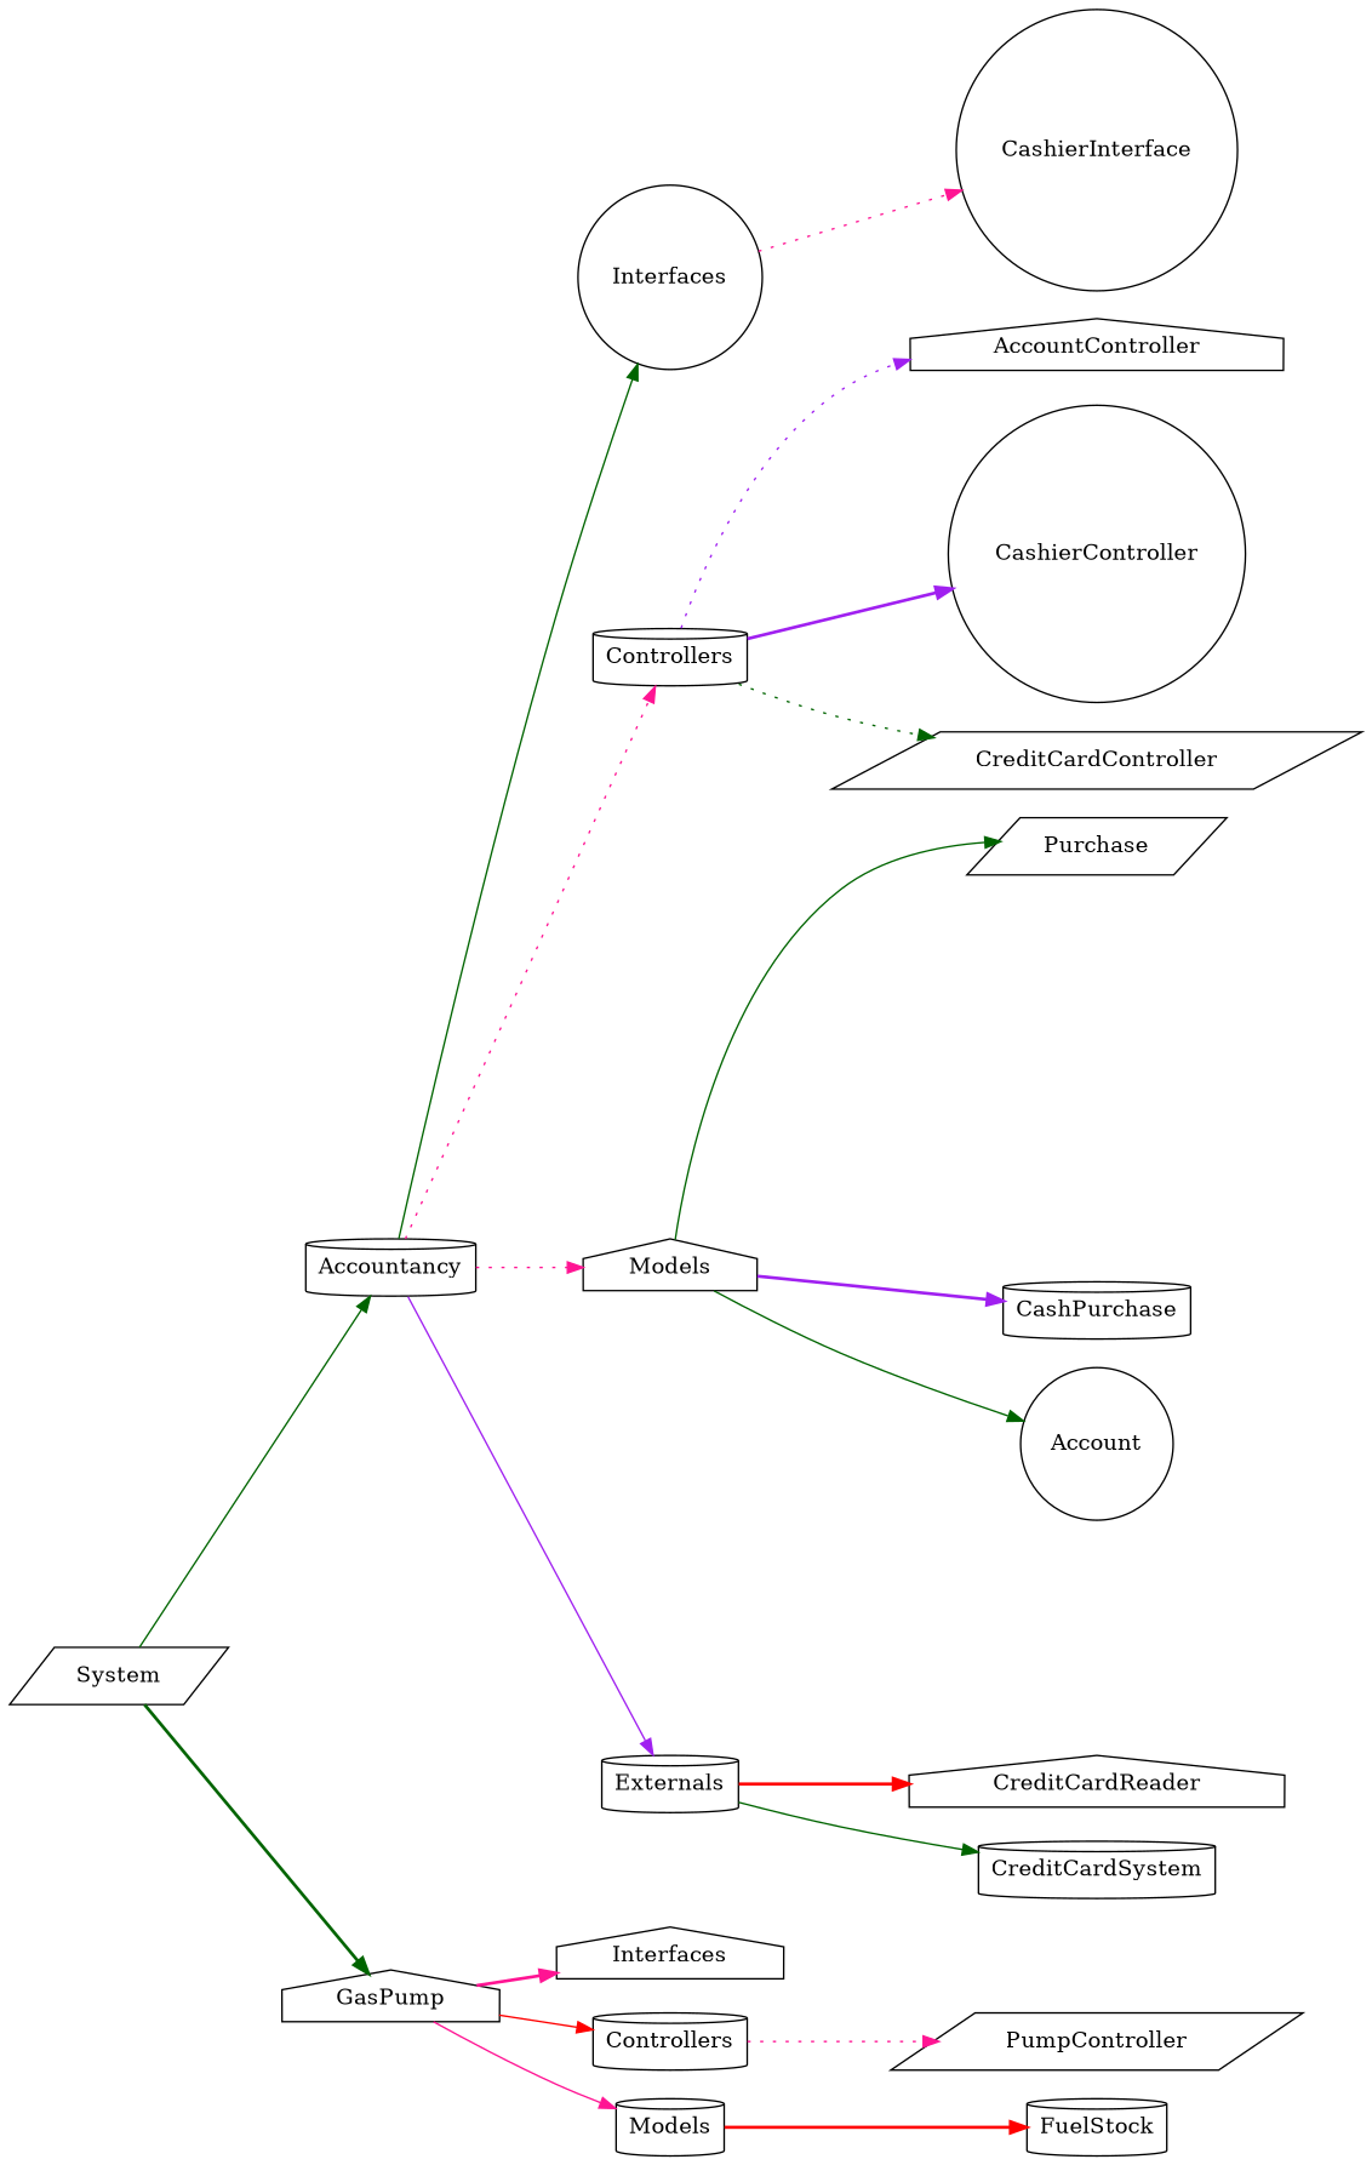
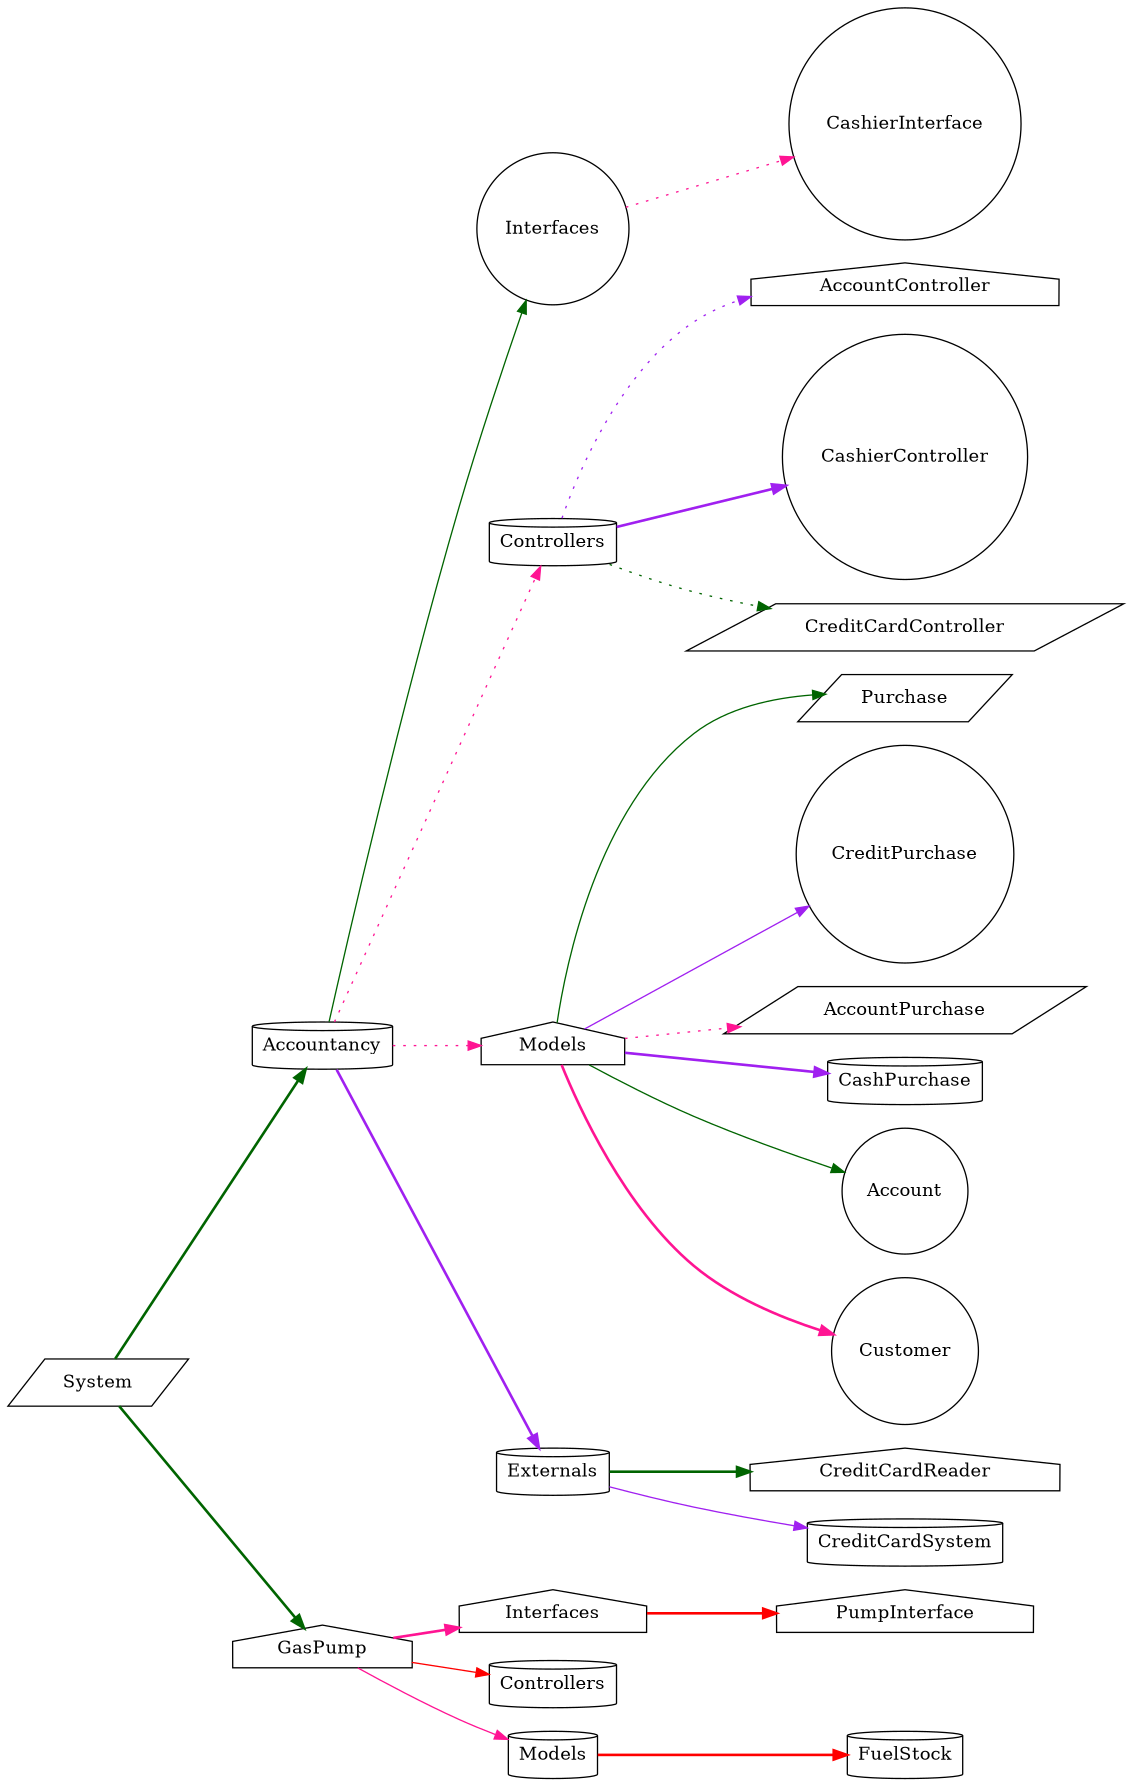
  digraph {
    rankdir=LR
    splines=true
    node [shape=cylinder]
    edge [color=darkgreen style=bold]
    System [shape=parallelogram]
    Accountancy
    GasPump [shape=house]
    n4 [label=Interfaces shape=circle]
    n5 [label=Controllers]
    n6 [label=Models shape=house]
    n7 [label=Externals]
    n8 [label=Interfaces shape=house]
    n9 [label=Controllers]
    n10 [label=Models]
    CashierInterface [shape=circle]
    AccountController [shape=house]
    CashierController [shape=circle]
    CreditCardController [shape=parallelogram]
    Purchase [shape=parallelogram]
+   CreditPurchase [shape=circle]
+   AccountPurchase [shape=parallelogram]
    CashPurchase
    Account [shape=circle]
+   Customer [shape=circle]
    CreditCardReader [shape=house]
    CreditCardSystem
-   PumpController [shape=parallelogram]
+   PumpInterface [shape=house]
    FuelStock
-   System -> Accountancy [style=solid]
+   System -> Accountancy
    System -> GasPump
    Accountancy -> n4 [style=solid]
    Accountancy -> n5 [color=deeppink style=dotted]
    Accountancy -> n6 [color=deeppink style=dotted]
-   Accountancy -> n7 [color=purple style=solid]
+   Accountancy -> n7 [color=purple]
    GasPump -> n8 [color=deeppink]
    GasPump -> n9 [color=red style=solid]
    GasPump -> n10 [color=deeppink style=solid]
    n4 -> CashierInterface [color=deeppink style=dotted]
    n5 -> AccountController [color=purple style=dotted]
    n5 -> CashierController [color=purple]
    n5 -> CreditCardController [style=dotted]
    n6 -> Purchase [style=solid]
+   n6 -> CreditPurchase [color=purple style=solid]
+   n6 -> AccountPurchase [color=deeppink style=dotted]
    n6 -> CashPurchase [color=purple]
    n6 -> Account [style=solid]
-   n7 -> CreditCardReader [color=red]
-   n7 -> CreditCardSystem [style=solid]
-   n9 -> PumpController [color=deeppink style=dotted]
+   n6 -> Customer [color=deeppink]
+   n7 -> CreditCardReader
+   n7 -> CreditCardSystem [color=purple style=solid]
+   n8 -> PumpInterface [color=red]
    n10 -> FuelStock [color=red]
  }
